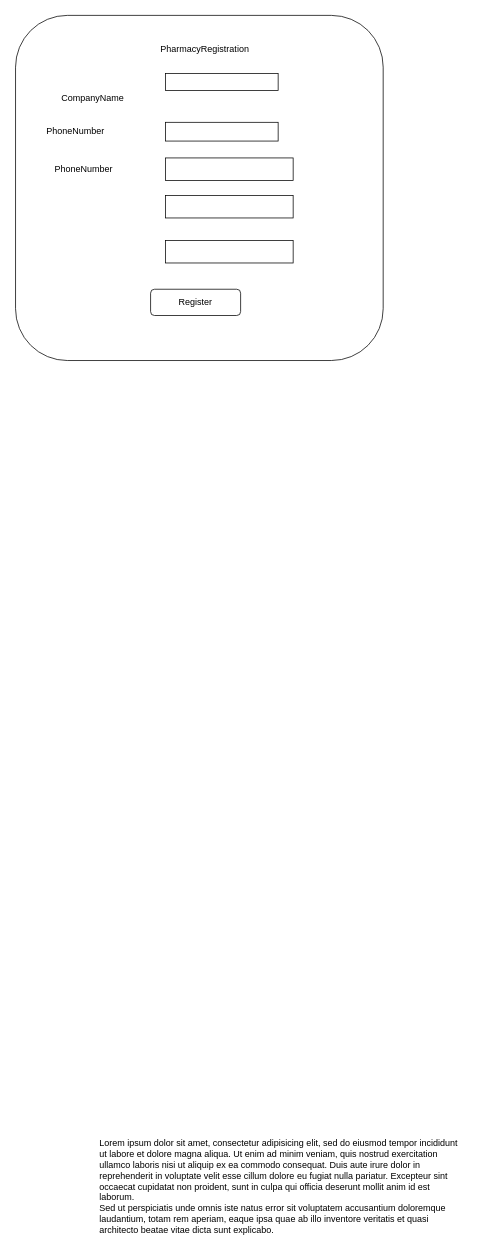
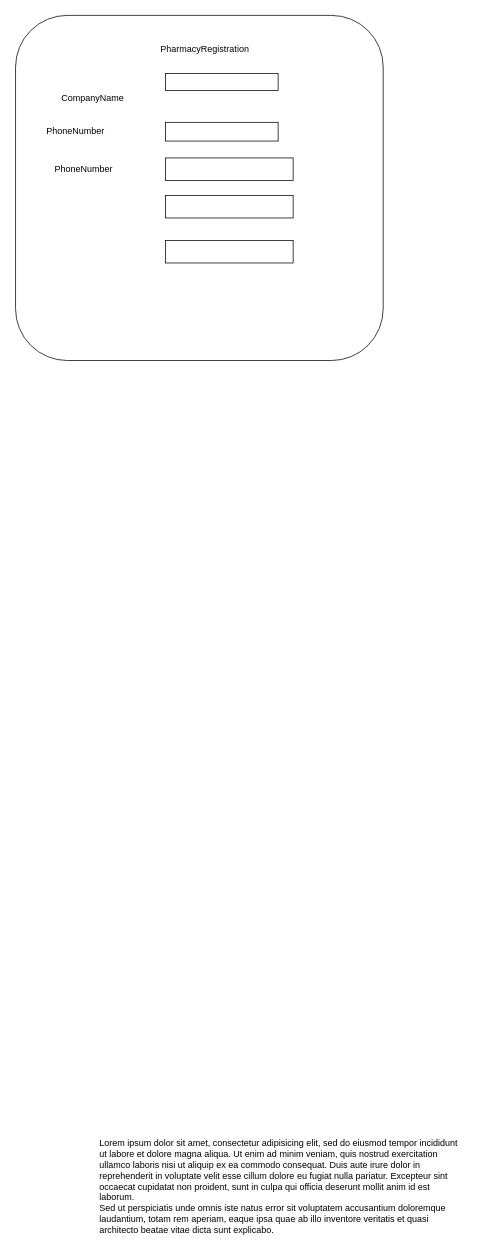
  <mxCell id="0" />
  <mxCell id="1" parent="0" />
  <mxCell id="2" value="" style="rounded=1;whiteSpace=wrap;html=1;" parent="1" vertex="1"><mxGeometry x="20" y="20" width="490" height="460" as="geometry" /></mxCell>
  <mxCell id="3" value="Lorem ipsum dolor sit amet, consectetur adipisicing elit, sed do eiusmod tempor incididunt ut labore et dolore magna aliqua. Ut enim ad minim veniam, quis nostrud exercitation ullamco laboris nisi ut aliquip ex ea commodo consequat. Duis aute irure dolor in reprehenderit in voluptate velit esse cillum dolore eu fugiat nulla pariatur. Excepteur sint occaecat cupidatat non proident, sunt in culpa qui officia deserunt mollit anim id est laborum.&lt;br&gt;Sed ut perspiciatis unde omnis iste natus error sit voluptatem accusantium doloremque laudantium, totam rem aperiam, eaque ipsa quae ab illo inventore veritatis et quasi architecto beatae vitae dicta sunt explicabo.&amp;nbsp;" style="text;spacingTop=-5;whiteSpace=wrap;html=1;align=left;fontSize=12;fontFamily=Helvetica;fillColor=none;strokeColor=none;rounded=0;shadow=1;labelBackgroundColor=none;" parent="1" vertex="1"><mxGeometry x="130" y="1515" width="490" height="125" as="geometry" /></mxCell>
  <mxCell id="4" value="PharmacyRegistration" style="text;html=1;strokeColor=none;fillColor=none;align=center;verticalAlign=middle;whiteSpace=wrap;rounded=0;" parent="1" vertex="1"><mxGeometry x="165" y="30" width="215" height="70" as="geometry" /></mxCell>
  <mxCell id="5" value="CompanyName" style="text;html=1;strokeColor=none;fillColor=none;align=center;verticalAlign=middle;whiteSpace=wrap;rounded=0;" parent="1" vertex="1"><mxGeometry x="63" y="115" width="120" height="30" as="geometry" /></mxCell>
  <mxCell id="6" value="" style="rounded=0;whiteSpace=wrap;html=1;" parent="1" vertex="1"><mxGeometry x="220" y="97.5" width="150" height="22.5" as="geometry" /></mxCell>
- <mxCell id="7" value="Register" style="rounded=1;whiteSpace=wrap;html=1;" parent="1" vertex="1"><mxGeometry x="200" y="385" width="120" height="35" as="geometry" /></mxCell>
  <mxCell id="8" value="" style="rounded=0;whiteSpace=wrap;html=1;" parent="1" vertex="1"><mxGeometry x="220" y="260" width="170" height="30" as="geometry" /></mxCell>
  <mxCell id="9" value="" style="rounded=0;whiteSpace=wrap;html=1;" parent="1" vertex="1"><mxGeometry x="220" y="320" width="170" height="30" as="geometry" /></mxCell>
  <mxCell id="10" value="PhoneNumber" style="text;html=1;strokeColor=none;fillColor=none;align=center;verticalAlign=middle;whiteSpace=wrap;rounded=0;" vertex="1" parent="1"><mxGeometry x="55" y="160" width="90" height="30" as="geometry" /></mxCell>
  <mxCell id="11" value="" style="rounded=0;whiteSpace=wrap;html=1;" vertex="1" parent="1"><mxGeometry x="220" y="162.5" width="150" height="25" as="geometry" /></mxCell>
  <mxCell id="12" value="PhoneNumber" style="text;html=1;strokeColor=none;fillColor=none;align=center;verticalAlign=middle;whiteSpace=wrap;rounded=0;" vertex="1" parent="1"><mxGeometry x="60.5" y="210" width="99.5" height="30" as="geometry" /></mxCell>
  <mxCell id="13" value="" style="rounded=0;whiteSpace=wrap;html=1;" vertex="1" parent="1"><mxGeometry x="220" y="210" width="170" height="30" as="geometry" /></mxCell>
